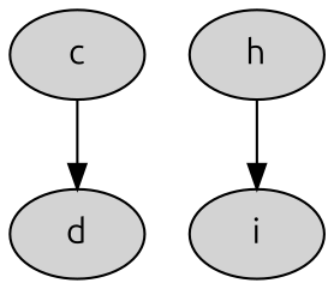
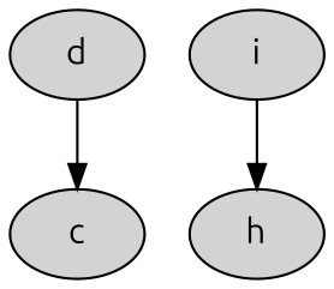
  digraph {
    fontname=Ubuntu
    node [fontname=Ubuntu style=filled]
    edge [fontname=Ubuntu]
    n1 [label=c]
    n2 [label=d]
    n3 [label=h]
    n4 [label=i]
-   n1 -> n2
-   n3 -> n4
+   n2 -> n1
+   n4 -> n3
  }
